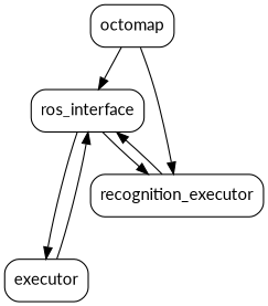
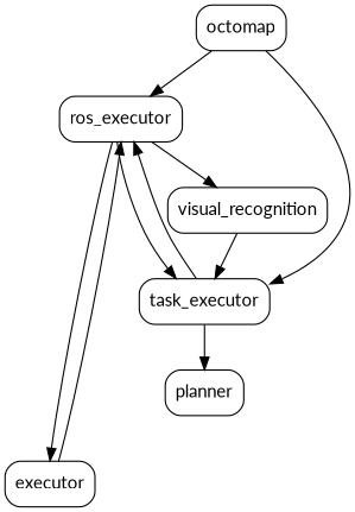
  digraph {
    fontname=Lato
    node [fontname=Lato shape=box style=rounded]
    edge [fontname=Lato]
    n1 [label=executor]
-   n2 [label=ros_interface]
-   n3 [label=recognition_executor]
+   n2 [label=ros_executor]
+   n3 [label=task_executor]
+   n4 [label=planner]
+   n5 [label=visual_recognition]
    n6 [label=octomap]
    subgraph sub_1 {
      rank=sink
      n1
    }
    n1 -> n2
    n2 -> n1
    n2 -> n3
+   n2 -> n5
    n3 -> n2
+   n3 -> n4
+   n5 -> n3
    n6 -> n2
    n6 -> n3
  }
